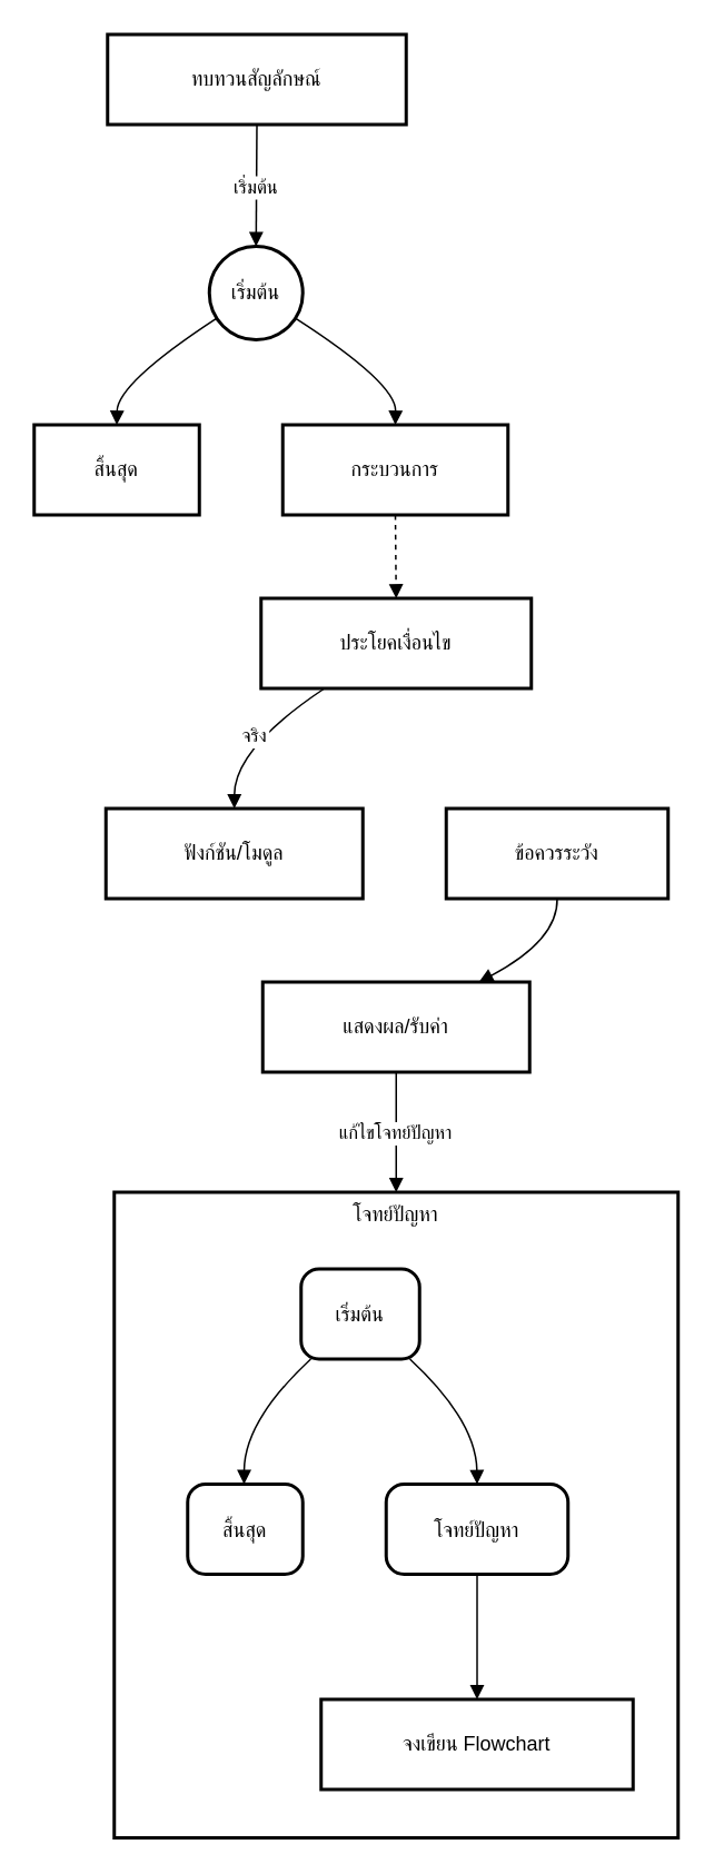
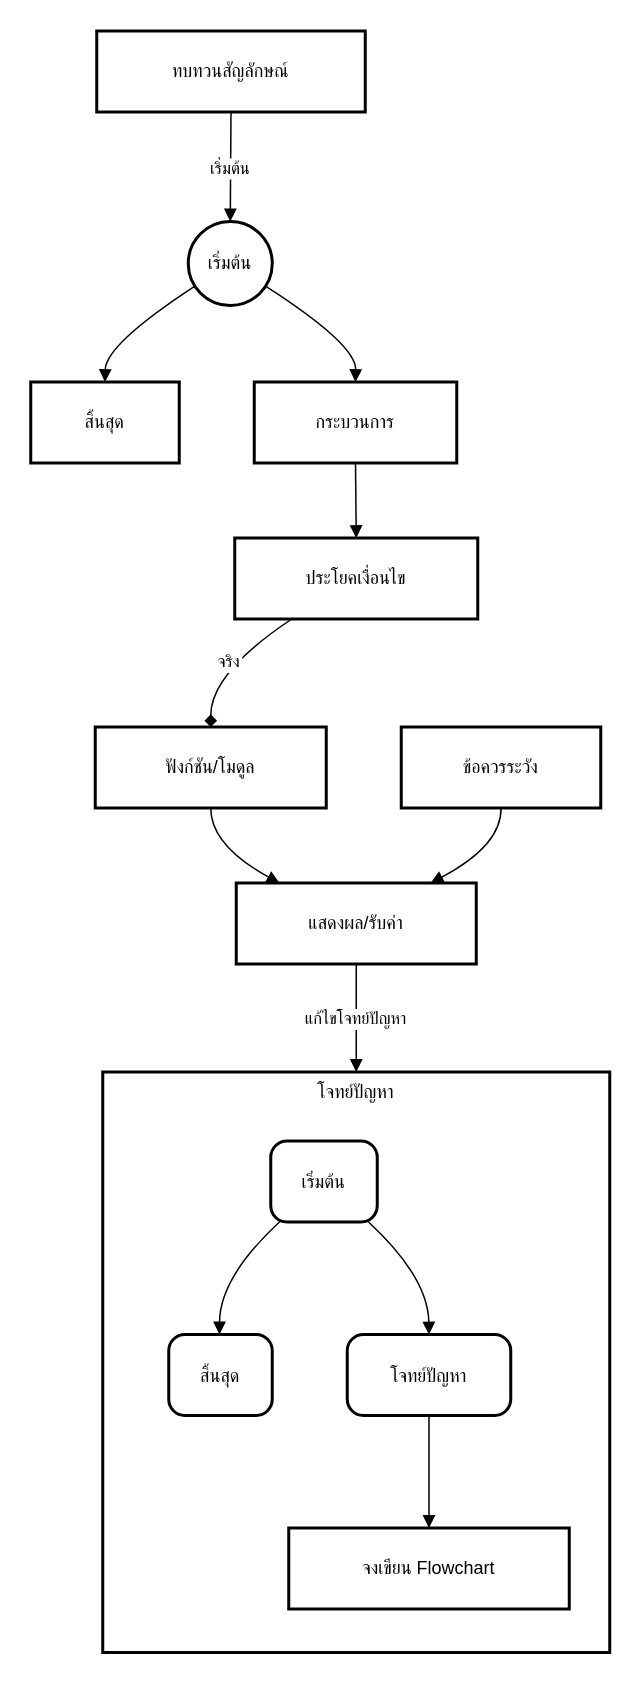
  <mxCell id="0" />
  <mxCell id="1" parent="0" />
  <mxCell id="2" value="โจทย์ปัญหา" style="whiteSpace=wrap;strokeWidth=2;verticalAlign=top;" parent="1" vertex="1"><mxGeometry x="68" y="714" width="338" height="387" as="geometry" /></mxCell>
  <mxCell id="3" value="เริ่มต้น" style="rounded=1;arcSize=20;strokeWidth=2" parent="2" vertex="1"><mxGeometry x="112" y="46" width="71" height="54" as="geometry" /></mxCell>
  <mxCell id="4" value="สิ้นสุด" style="rounded=1;arcSize=20;strokeWidth=2" parent="2" vertex="1"><mxGeometry x="44" y="175" width="69" height="54" as="geometry" /></mxCell>
  <mxCell id="5" value="โจทย์ปัญหา" style="rounded=1;arcSize=20;strokeWidth=2" parent="2" vertex="1"><mxGeometry x="163" y="175" width="109" height="54" as="geometry" /></mxCell>
  <mxCell id="6" value="จงเขียน Flowchart" style="whiteSpace=wrap;strokeWidth=2;" parent="2" vertex="1"><mxGeometry x="124" y="304" width="187" height="54" as="geometry" /></mxCell>
  <mxCell id="7" value="" style="curved=1;startArrow=none;endArrow=block;exitX=0.09;exitY=0.99;entryX=0.49;entryY=-0.01;" parent="2" source="3" target="4" edge="1"><mxGeometry relative="1" as="geometry"><Array as="points"><mxPoint x="78" y="137" /></Array></mxGeometry></mxCell>
  <mxCell id="8" value="" style="curved=1;startArrow=none;endArrow=block;exitX=0.91;exitY=0.99;entryX=0.5;entryY=-0.01;" parent="2" source="3" target="5" edge="1"><mxGeometry relative="1" as="geometry"><Array as="points"><mxPoint x="217" y="137" /></Array></mxGeometry></mxCell>
  <mxCell id="9" value="" style="curved=1;startArrow=none;endArrow=block;exitX=0.5;exitY=0.99;entryX=0.5;entryY=-0.01;" parent="2" source="5" target="6" edge="1"><mxGeometry relative="1" as="geometry"><Array as="points" /></mxGeometry></mxCell>
  <mxCell id="10" value="ทบทวนสัญลักษณ์" style="whiteSpace=wrap;strokeWidth=2;" parent="1" vertex="1"><mxGeometry x="64" y="20" width="179" height="54" as="geometry" /></mxCell>
  <mxCell id="11" value="เริ่มต้น" style="ellipse;aspect=fixed;strokeWidth=2;whiteSpace=wrap;" parent="1" vertex="1"><mxGeometry x="125" y="147" width="56" height="56" as="geometry" /></mxCell>
  <mxCell id="12" value="สิ้นสุด" style="whiteSpace=wrap;strokeWidth=2;" parent="1" vertex="1"><mxGeometry x="20" y="254" width="99" height="54" as="geometry" /></mxCell>
  <mxCell id="13" value="กระบวนการ" style="whiteSpace=wrap;strokeWidth=2;" parent="1" vertex="1"><mxGeometry x="169" y="254" width="135" height="54" as="geometry" /></mxCell>
  <mxCell id="14" value="ประโยคเงื่อนไข" style="whiteSpace=wrap;strokeWidth=2;" parent="1" vertex="1"><mxGeometry x="156" y="358" width="162" height="54" as="geometry" /></mxCell>
  <mxCell id="15" value="ฟังก์ชัน/โมดูล" style="whiteSpace=wrap;strokeWidth=2;" parent="1" vertex="1"><mxGeometry x="63" y="484" width="154" height="54" as="geometry" /></mxCell>
  <mxCell id="16" value="ข้อควรระวัง" style="whiteSpace=wrap;strokeWidth=2;" parent="1" vertex="1"><mxGeometry x="267" y="484" width="133" height="54" as="geometry" /></mxCell>
  <mxCell id="17" value="แสดงผล/รับค่า" style="whiteSpace=wrap;strokeWidth=2;" parent="1" vertex="1"><mxGeometry x="157" y="588" width="160" height="54" as="geometry" /></mxCell>
  <mxCell id="18" value="เริ่มต้น" style="curved=1;startArrow=none;endArrow=block;exitX=0.5;exitY=1;entryX=0.5;entryY=0;" parent="1" source="10" target="11" edge="1"><mxGeometry relative="1" as="geometry"><Array as="points" /></mxGeometry></mxCell>
  <mxCell id="19" value="" style="curved=1;startArrow=none;endArrow=block;exitX=0;exitY=0.83;entryX=0.5;entryY=-0.01;" parent="1" source="11" target="12" edge="1"><mxGeometry relative="1" as="geometry"><Array as="points"><mxPoint x="70" y="229" /></Array></mxGeometry></mxCell>
  <mxCell id="20" value="" style="curved=1;startArrow=none;endArrow=block;exitX=1.01;exitY=0.83;entryX=0.5;entryY=-0.01;" parent="1" source="11" target="13" edge="1"><mxGeometry relative="1" as="geometry"><Array as="points"><mxPoint x="237" y="229" /></Array></mxGeometry></mxCell>
- <mxCell id="21" value="" style="curved=1;startArrow=none;endArrow=block;exitX=0.5;exitY=0.99;entryX=0.5;entryY=-0.01;dashed=1;" parent="1" source="13" target="14" edge="1"><mxGeometry relative="1" as="geometry"><Array as="points" /></mxGeometry></mxCell>
- <mxCell id="22" value="จริง" style="curved=1;startArrow=none;endArrow=block;exitX=0.24;exitY=0.99;entryX=0.5;entryY=0;" parent="1" source="14" target="15" edge="1"><mxGeometry relative="1" as="geometry"><Array as="points"><mxPoint x="140" y="448" /></Array></mxGeometry></mxCell>
+ <mxCell id="21" value="" style="curved=1;startArrow=none;endArrow=block;exitX=0.5;exitY=0.99;entryX=0.5;entryY=-0.01;" parent="1" source="13" target="14" edge="1"><mxGeometry relative="1" as="geometry"><Array as="points" /></mxGeometry></mxCell>
+ <mxCell id="22" value="จริง" style="curved=1;startArrow=none;endArrow=diamond;exitX=0.24;exitY=0.99;entryX=0.5;entryY=0;" parent="1" source="14" target="15" edge="1"><mxGeometry relative="1" as="geometry"><Array as="points"><mxPoint x="140" y="448" /></Array></mxGeometry></mxCell>
+ <mxCell id="23" value="" style="curved=1;startArrow=none;endArrow=block;exitX=0.5;exitY=1;entryX=0.18;entryY=0;" parent="1" source="15" target="17" edge="1"><mxGeometry relative="1" as="geometry"><Array as="points"><mxPoint x="140" y="563" /></Array></mxGeometry></mxCell>
  <mxCell id="24" value="" style="curved=1;startArrow=none;endArrow=block;exitX=0.5;exitY=1;entryX=0.81;entryY=0;" parent="1" source="16" target="17" edge="1"><mxGeometry relative="1" as="geometry"><Array as="points"><mxPoint x="334" y="563" /></Array></mxGeometry></mxCell>
  <mxCell id="25" value="แก้ไขโจทย์ปัญหา" style="curved=1;startArrow=none;endArrow=block;exitX=0.5;exitY=1;entryX=0.5;entryY=0;" parent="1" source="17" target="2" edge="1"><mxGeometry relative="1" as="geometry"><Array as="points" /></mxGeometry></mxCell>
